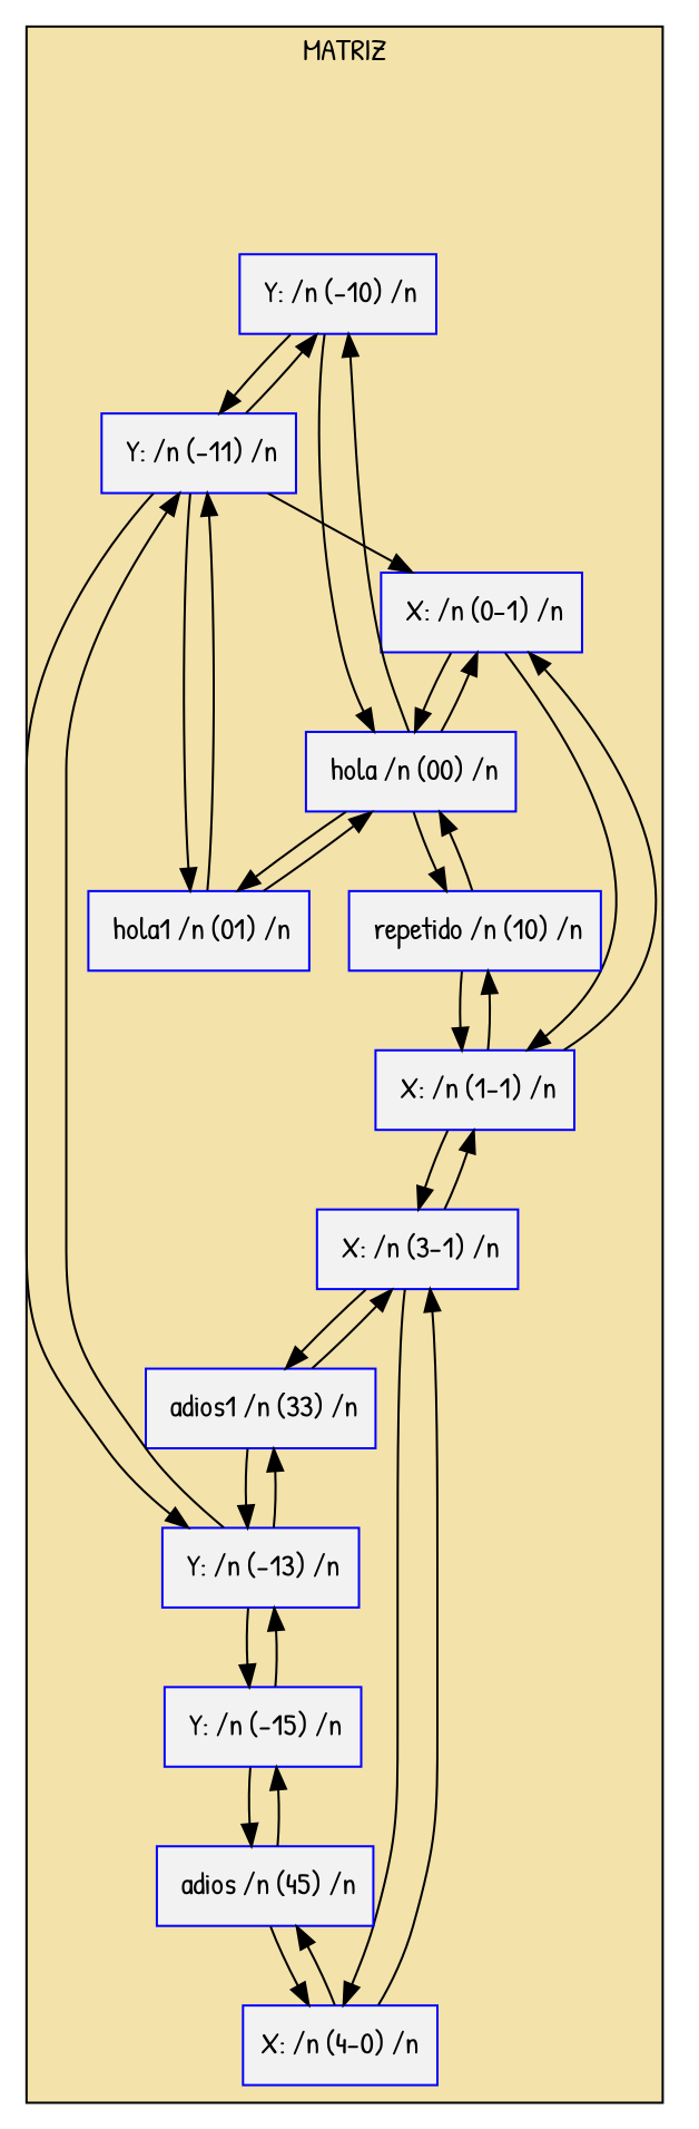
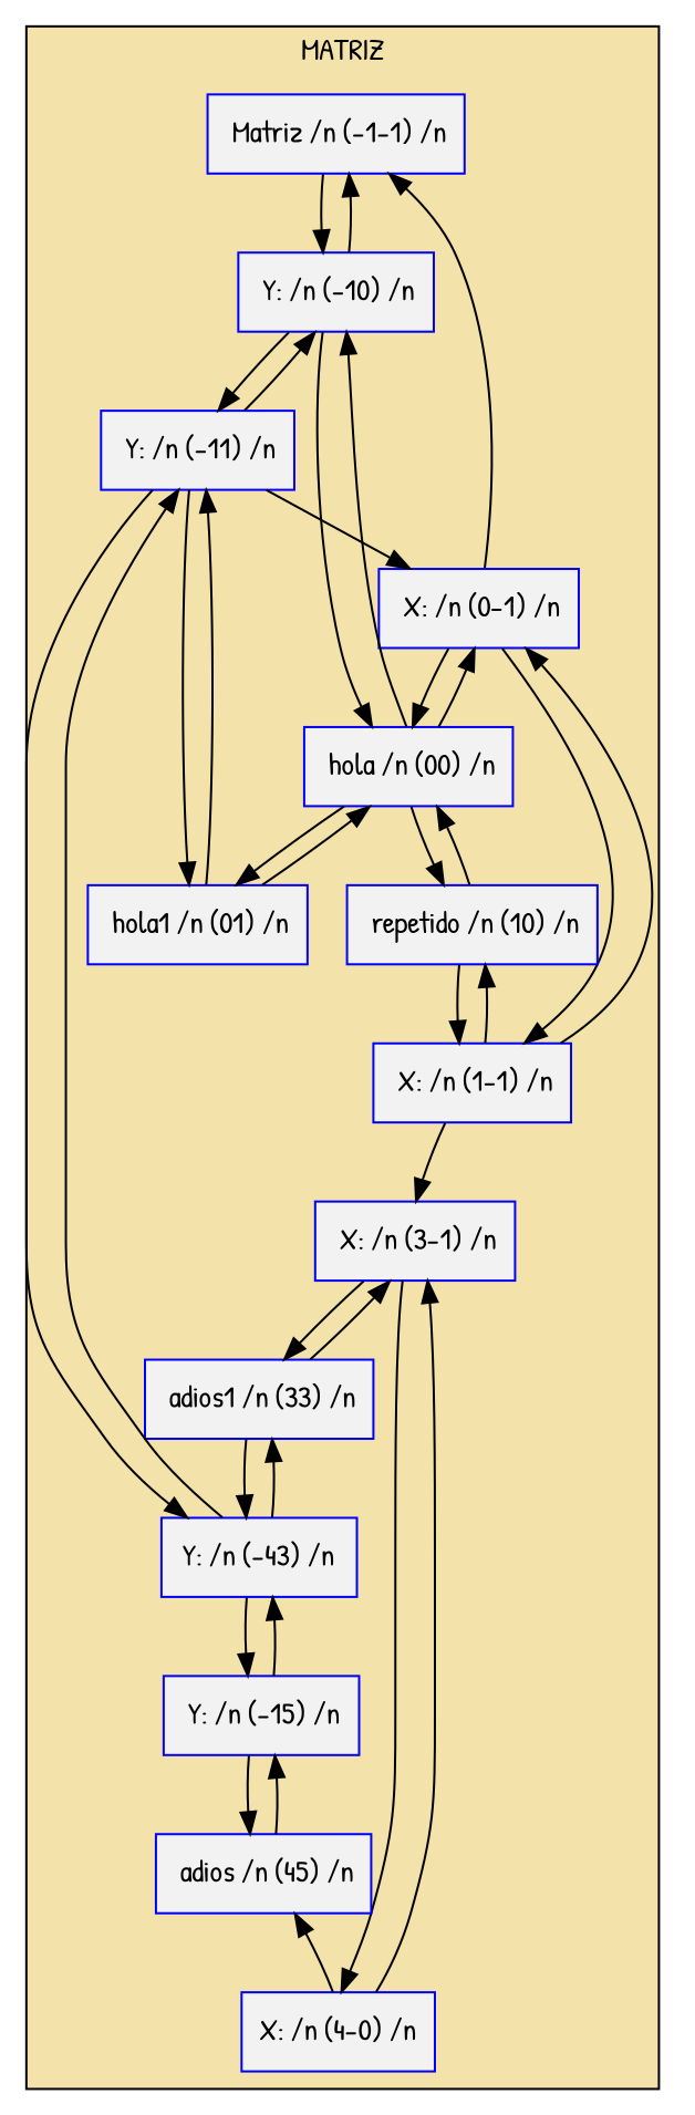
  digraph {
    fontname="Patrick Hand"
    node [color=blue fillcolor="#F2F2F2" fontname="Patrick Hand" shape=rect style=filled]
    edge [fontname="Patrick Hand"]
+   n1 [label=" Matriz /n (-1-1) /n"]
    n2 [label=" X: /n (0-1) /n"]
    n3 [label=" Y: /n (-10) /n"]
    n4 [label=" X: /n (1-1) /n"]
    n5 [label=" hola /n (00) /n"]
    n6 [label=" X: /n (3-1) /n"]
    n7 [label=" repetido /n (10) /n"]
    n8 [label="X: /n (4-0) /n"]
    n9 [label=" adios1 /n (33) /n"]
    n10 [label=" adios /n (45) /n"]
    n11 [label=" Y: /n (-11) /n"]
    n12 [label=" hola1 /n (01) /n"]
-   n13 [label=" Y: /n (-13) /n"]
+   n13 [label="Y: /n (-43) /n"]
    n14 [label=" Y: /n (-15) /n"]
    subgraph cluster_1 {
      fillcolor="#F3E2A9"
      label=MATRIZ
      rankdir=left
      style=filled
+     n1
      n2
      n3
      n4
      n5
      n6
      n7
      n8
      n9
      n10
      n11
      n12
      n13
      n14
    }
+   n1 -> n3
+   n2 -> n1
    n2 -> n4
    n2 -> n5
+   n3 -> n1
    n3 -> n5
    n3 -> n11
    n4 -> n2
    n4 -> n6
    n4 -> n7
    n5 -> n2
    n5 -> n3
    n5 -> n7
    n5 -> n12
-   n6 -> n4
    n6 -> n8
    n6 -> n9
    n7 -> n4
    n7 -> n5
    n8 -> n6
    n8 -> n10
    n9 -> n6
    n9 -> n13
-   n10 -> n8
    n10 -> n14
    n11 -> n2
    n11 -> n3
    n11 -> n12
    n11 -> n13
    n12 -> n5
    n12 -> n11
    n13 -> n9
    n13 -> n11
    n13 -> n14
    n14 -> n10
    n14 -> n13
  }
